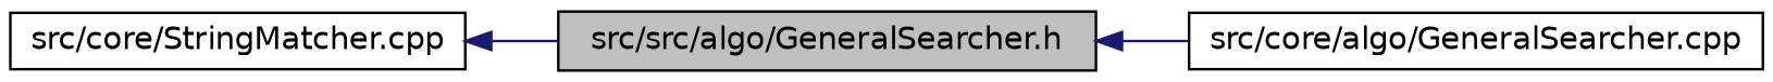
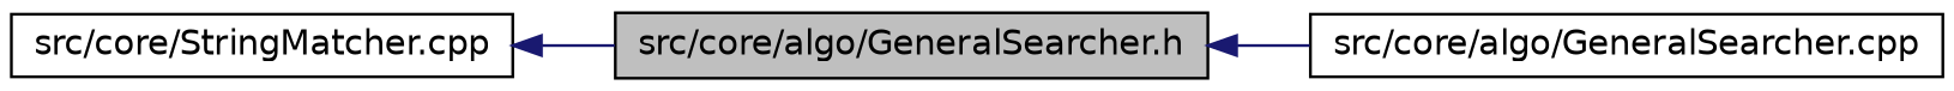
  digraph {
    rankdir=LR
    node [color=black fillcolor=white fontname=Helvetica fontsize=12 shape=record style=filled]
    edge [color=midnightblue dir=back fontname=Helvetica fontsize=12 labelfontname=Helvetica labelfontsize=12 style=solid]
-   n1 [fillcolor=grey75 fontcolor=black height=0.2 label="src/src/algo/GeneralSearcher.h" width=0.4]
+   n1 [fillcolor=grey75 fontcolor=black height=0.2 label="src/core/algo/GeneralSearcher.h" width=0.4]
    n2 [height=0.2 label="src/core/algo/GeneralSearcher.cpp" width=0.4]
    n3 [height=0.2 label="src/core/StringMatcher.cpp" width=0.4]
    n1 -> n2
    n3 -> n1
  }
